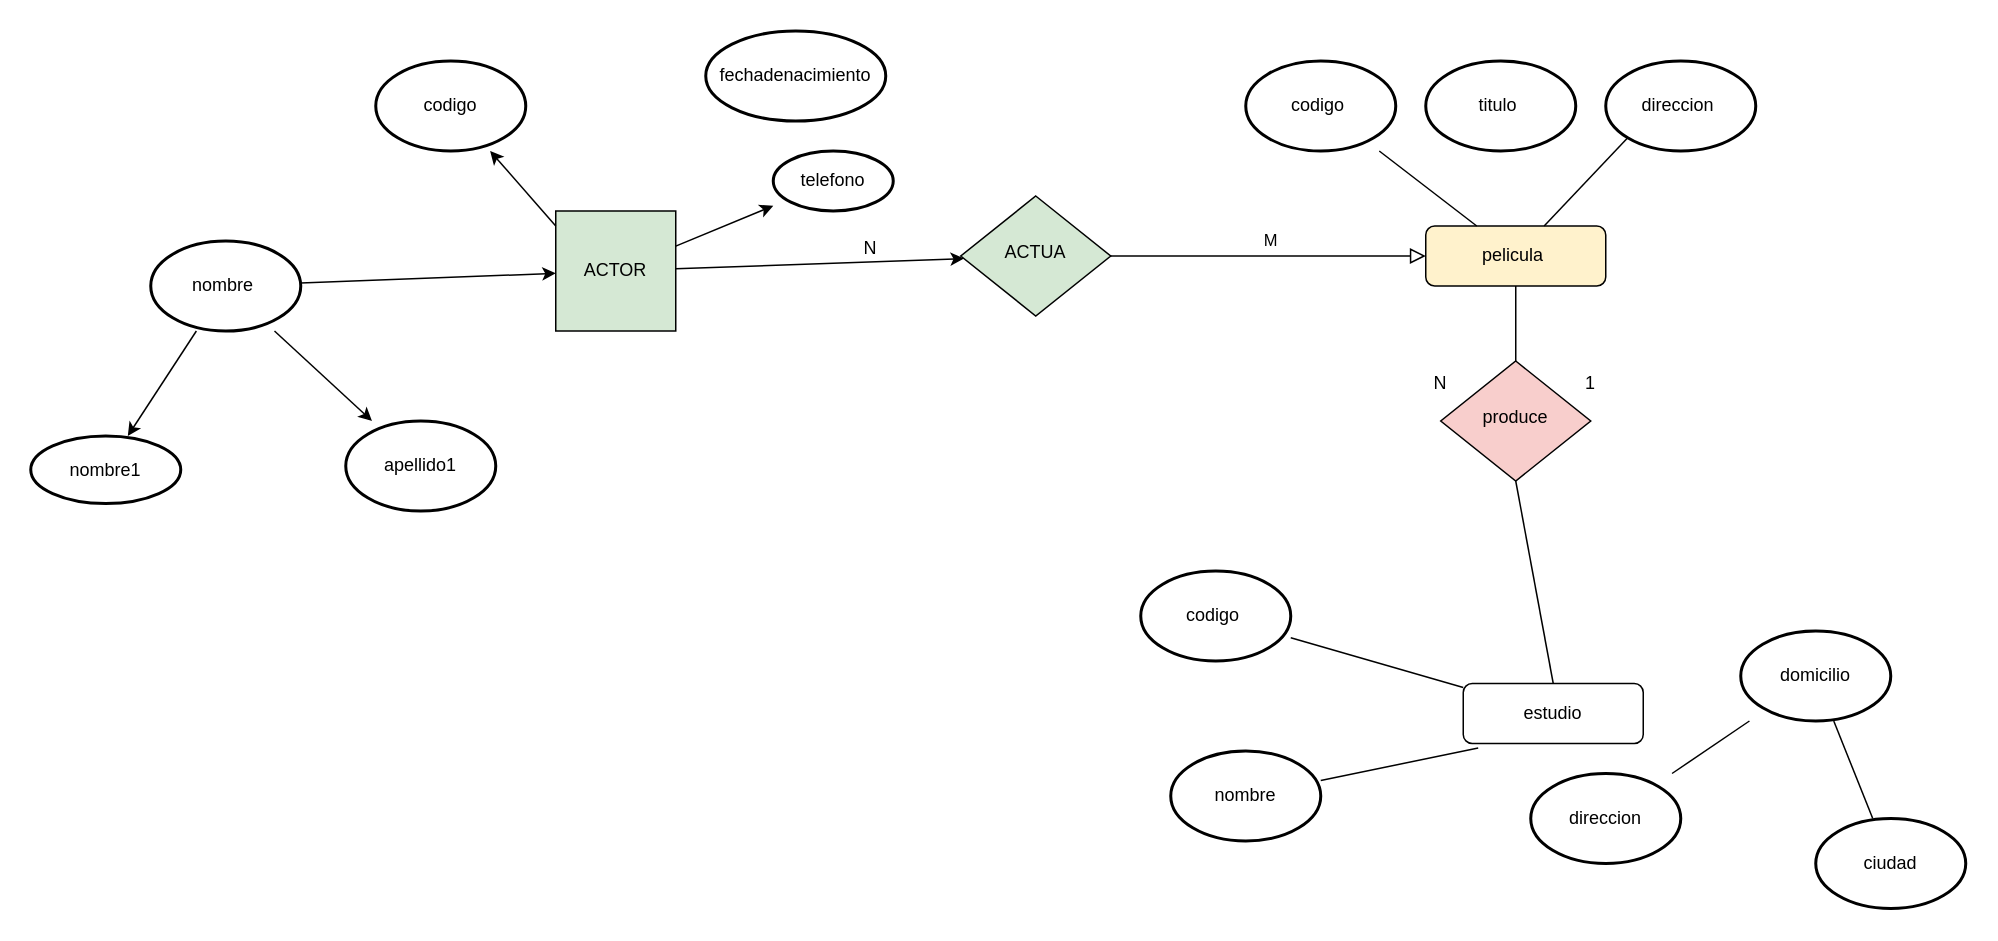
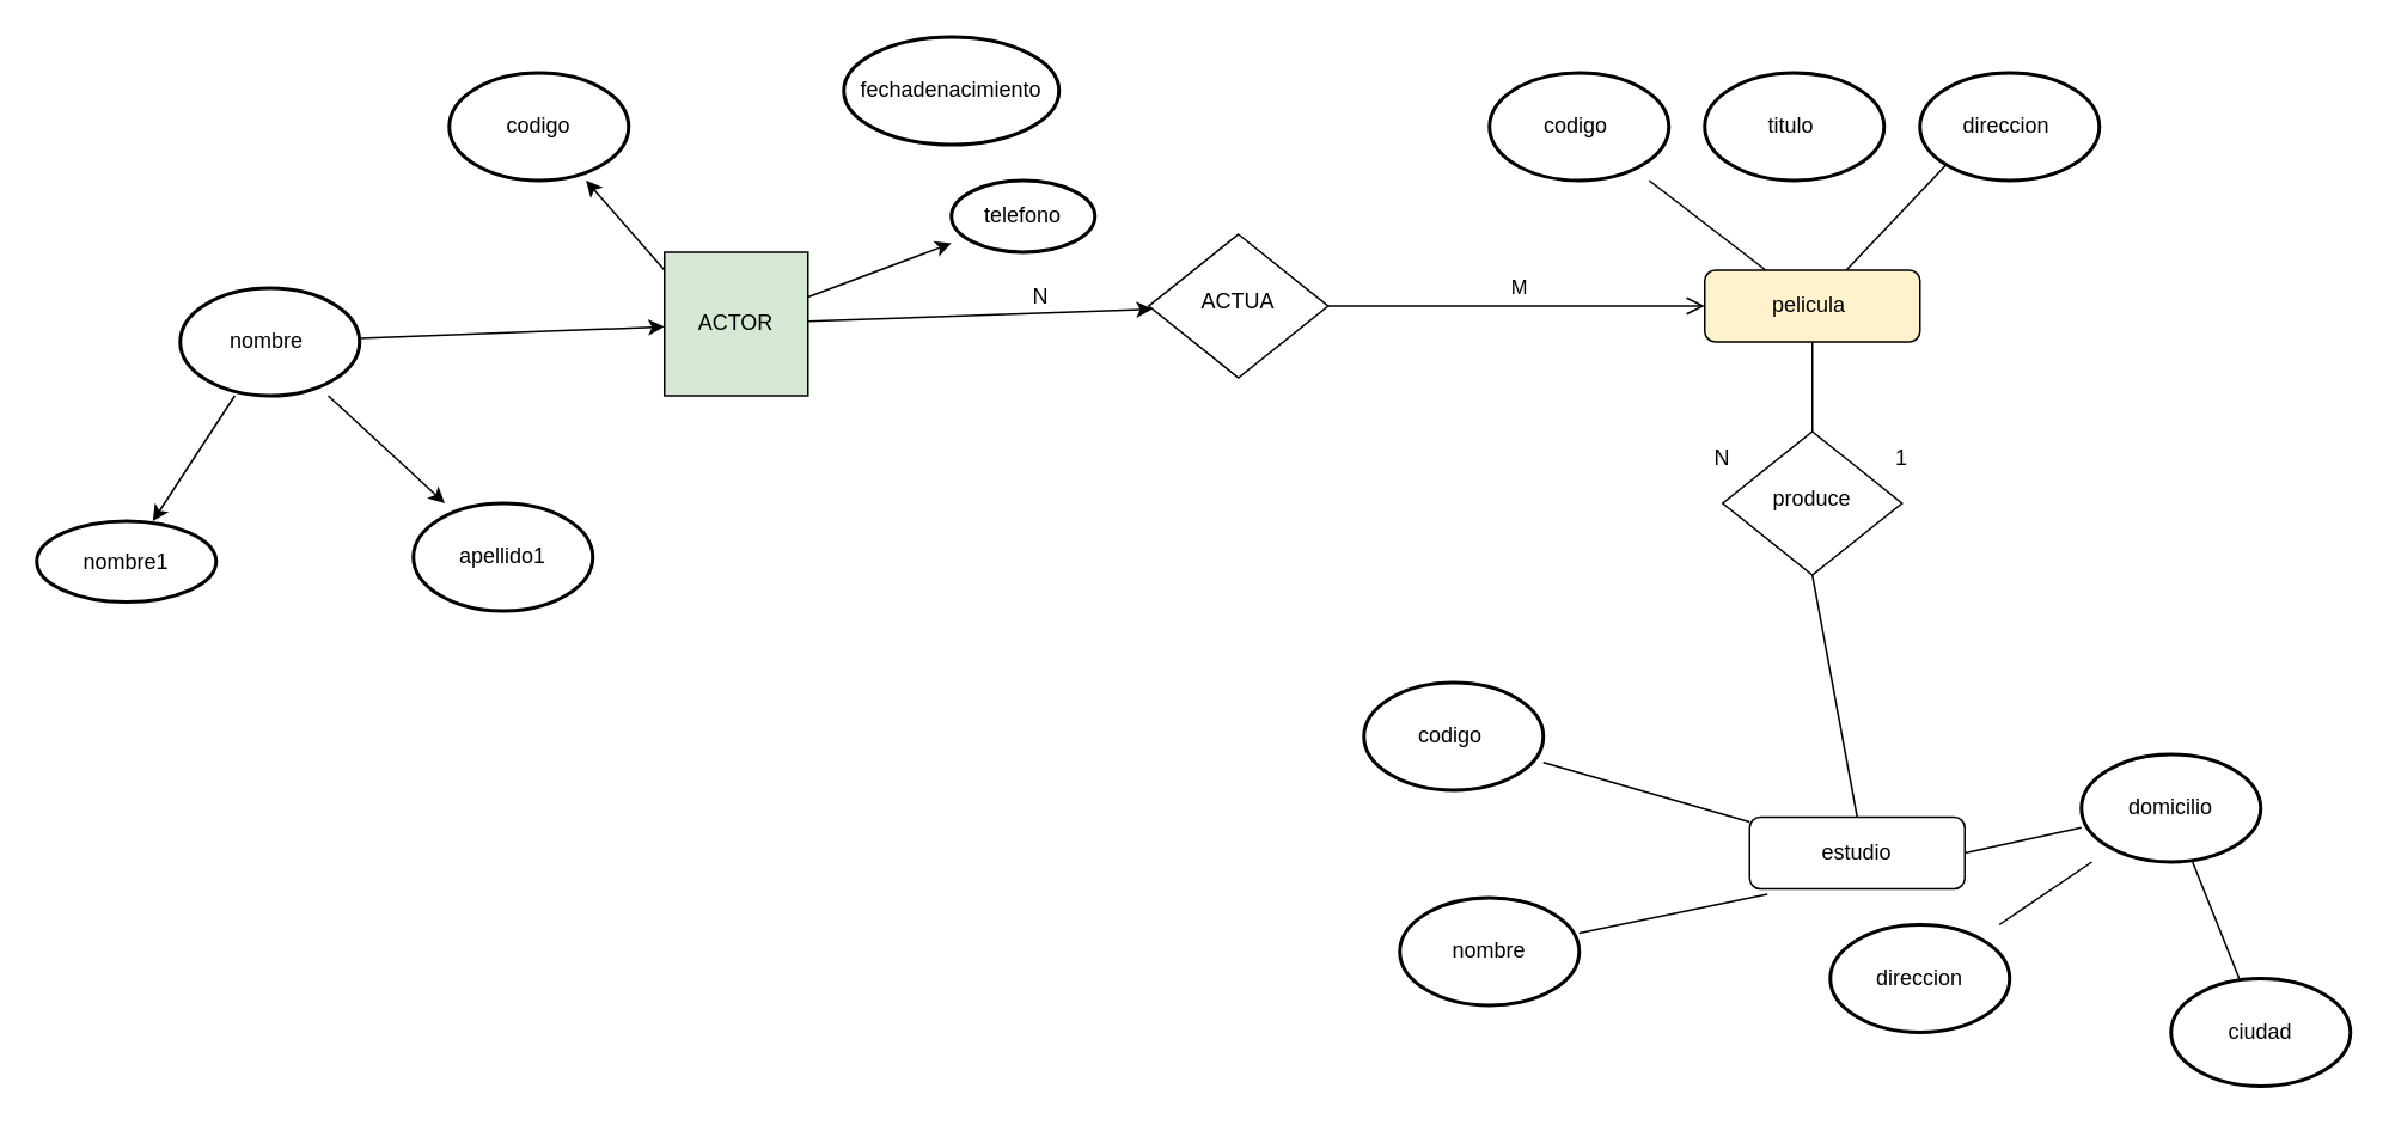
  <mxCell id="0" />
  <mxCell id="1" parent="0" />
- <mxCell id="2" value="&amp;nbsp;M" style="edgeStyle=orthogonalEdgeStyle;rounded=0;html=1;jettySize=auto;orthogonalLoop=1;fontSize=11;endArrow=block;endFill=0;endSize=8;strokeWidth=1;shadow=0;labelBackgroundColor=none;" parent="1" source="3" target="4" edge="1"><mxGeometry y="10" relative="1" as="geometry"><mxPoint as="offset" /></mxGeometry></mxCell>
- <mxCell id="3" value="ACTUA" style="rhombus;whiteSpace=wrap;html=1;shadow=0;fontFamily=Helvetica;fontSize=12;align=center;strokeWidth=1;spacing=6;spacingTop=-4;fillColor=#d5e8d4;" parent="1" vertex="1"><mxGeometry x="640" y="130" width="100" height="80" as="geometry" /></mxCell>
+ <mxCell id="2" value="&amp;nbsp;M" style="edgeStyle=orthogonalEdgeStyle;rounded=0;html=1;jettySize=auto;orthogonalLoop=1;fontSize=11;endArrow=open;endFill=0;endSize=8;strokeWidth=1;shadow=0;labelBackgroundColor=none;" parent="1" source="3" target="4" edge="1"><mxGeometry y="10" relative="1" as="geometry"><mxPoint as="offset" /></mxGeometry></mxCell>
+ <mxCell id="3" value="ACTUA" style="rhombus;whiteSpace=wrap;html=1;shadow=0;fontFamily=Helvetica;fontSize=12;align=center;strokeWidth=1;spacing=6;spacingTop=-4;" parent="1" vertex="1"><mxGeometry x="640" y="130" width="100" height="80" as="geometry" /></mxCell>
  <mxCell id="4" value="pelicula&amp;nbsp;" style="rounded=1;whiteSpace=wrap;html=1;fontSize=12;glass=0;strokeWidth=1;shadow=0;fillColor=#fff2cc;" parent="1" vertex="1"><mxGeometry x="950" y="150" width="120" height="40" as="geometry" /></mxCell>
- <mxCell id="5" value="produce" style="rhombus;whiteSpace=wrap;html=1;shadow=0;fontFamily=Helvetica;fontSize=12;align=center;strokeWidth=1;spacing=6;spacingTop=-4;fillColor=#f8cecc;" parent="1" vertex="1"><mxGeometry x="960" y="240" width="100" height="80" as="geometry" /></mxCell>
+ <mxCell id="5" value="produce" style="rhombus;whiteSpace=wrap;html=1;shadow=0;fontFamily=Helvetica;fontSize=12;align=center;strokeWidth=1;spacing=6;spacingTop=-4;" parent="1" vertex="1"><mxGeometry x="960" y="240" width="100" height="80" as="geometry" /></mxCell>
  <mxCell id="6" value="estudio" style="rounded=1;whiteSpace=wrap;html=1;fontSize=12;glass=0;strokeWidth=1;shadow=0;" parent="1" vertex="1"><mxGeometry x="975" y="455" width="120" height="40" as="geometry" /></mxCell>
  <mxCell id="7" value="ACTOR" style="whiteSpace=wrap;html=1;aspect=fixed;fillColor=#d5e8d4;" vertex="1" parent="1"><mxGeometry x="370" y="140" width="80" height="80" as="geometry" /></mxCell>
  <mxCell id="8" value="fechadenacimiento" style="strokeWidth=2;html=1;shape=mxgraph.flowchart.start_1;whiteSpace=wrap;" vertex="1" parent="1"><mxGeometry x="470" y="20" width="120" height="60" as="geometry" /></mxCell>
  <mxCell id="9" value="" style="endArrow=none;html=1;rounded=0;exitX=0.5;exitY=0;exitDx=0;exitDy=0;" edge="1" parent="1" source="5"><mxGeometry width="50" height="50" relative="1" as="geometry"><mxPoint x="970" y="190" as="sourcePoint" /><mxPoint x="1010" y="190" as="targetPoint" /><Array as="points"><mxPoint x="1010" y="220" /></Array></mxGeometry></mxCell>
  <mxCell id="10" value="codigo" style="strokeWidth=2;html=1;shape=mxgraph.flowchart.start_1;whiteSpace=wrap;" vertex="1" parent="1"><mxGeometry x="250" y="40" width="100" height="60" as="geometry" /></mxCell>
- <mxCell id="11" value="telefono" style="strokeWidth=2;html=1;shape=mxgraph.flowchart.start_1;whiteSpace=wrap;" vertex="1" parent="1"><mxGeometry x="515" y="100" width="80" height="40" as="geometry" /></mxCell>
+ <mxCell id="11" value="telefono" style="strokeWidth=2;html=1;shape=mxgraph.flowchart.start_1;whiteSpace=wrap;" vertex="1" parent="1"><mxGeometry x="530" y="100" width="80" height="40" as="geometry" /></mxCell>
  <mxCell id="12" value="nombre&amp;nbsp;" style="strokeWidth=2;html=1;shape=mxgraph.flowchart.start_1;whiteSpace=wrap;" vertex="1" parent="1"><mxGeometry x="100" y="160" width="100" height="60" as="geometry" /></mxCell>
  <mxCell id="13" value="nombre1" style="strokeWidth=2;html=1;shape=mxgraph.flowchart.start_1;whiteSpace=wrap;" vertex="1" parent="1"><mxGeometry x="20" y="290" width="100" height="45" as="geometry" /></mxCell>
  <mxCell id="14" value="apellido1" style="strokeWidth=2;html=1;shape=mxgraph.flowchart.start_1;whiteSpace=wrap;" vertex="1" parent="1"><mxGeometry x="230" y="280" width="100" height="60" as="geometry" /></mxCell>
  <mxCell id="15" value="" style="endArrow=classic;html=1;rounded=0;" edge="1" parent="1" source="12" target="14"><mxGeometry width="50" height="50" relative="1" as="geometry"><mxPoint x="780" y="370" as="sourcePoint" /><mxPoint x="830" y="320" as="targetPoint" /><Array as="points" /></mxGeometry></mxCell>
  <mxCell id="16" value="" style="endArrow=classic;html=1;rounded=0;" edge="1" parent="1" source="12" target="13"><mxGeometry width="50" height="50" relative="1" as="geometry"><mxPoint x="370" y="370" as="sourcePoint" /><mxPoint x="420" y="320" as="targetPoint" /></mxGeometry></mxCell>
  <mxCell id="17" value="" style="endArrow=classic;html=1;rounded=0;exitX=0;exitY=0.125;exitDx=0;exitDy=0;exitPerimeter=0;" edge="1" parent="1" source="7" target="10"><mxGeometry width="50" height="50" relative="1" as="geometry"><mxPoint x="370" y="370" as="sourcePoint" /><mxPoint x="420" y="320" as="targetPoint" /></mxGeometry></mxCell>
  <mxCell id="18" value="" style="endArrow=classic;html=1;rounded=0;" edge="1" parent="1" source="7" target="11"><mxGeometry width="50" height="50" relative="1" as="geometry"><mxPoint x="400" y="180" as="sourcePoint" /><mxPoint x="356" y="130" as="targetPoint" /></mxGeometry></mxCell>
  <mxCell id="19" value="" style="endArrow=classic;html=1;rounded=0;" edge="1" parent="1" source="12" target="7"><mxGeometry width="50" height="50" relative="1" as="geometry"><mxPoint x="420" y="200" as="sourcePoint" /><mxPoint x="376" y="150" as="targetPoint" /></mxGeometry></mxCell>
  <mxCell id="20" value="" style="endArrow=classic;html=1;rounded=0;verticalAlign=bottom;" edge="1" parent="1" source="7" target="3"><mxGeometry width="50" height="50" relative="1" as="geometry"><mxPoint x="430" y="210" as="sourcePoint" /><mxPoint x="386" y="160" as="targetPoint" /></mxGeometry></mxCell>
  <mxCell id="21" value="direccion&amp;nbsp;" style="strokeWidth=2;html=1;shape=mxgraph.flowchart.start_1;whiteSpace=wrap;" vertex="1" parent="1"><mxGeometry x="1070" y="40" width="100" height="60" as="geometry" /></mxCell>
  <mxCell id="22" value="titulo&amp;nbsp;" style="strokeWidth=2;html=1;shape=mxgraph.flowchart.start_1;whiteSpace=wrap;" vertex="1" parent="1"><mxGeometry x="950" y="40" width="100" height="60" as="geometry" /></mxCell>
  <mxCell id="23" value="codigo&amp;nbsp;" style="strokeWidth=2;html=1;shape=mxgraph.flowchart.start_1;whiteSpace=wrap;" vertex="1" parent="1"><mxGeometry x="830" y="40" width="100" height="60" as="geometry" /></mxCell>
  <mxCell id="24" value="" style="endArrow=none;html=1;rounded=0;" edge="1" parent="1" source="4" target="23"><mxGeometry width="50" height="50" relative="1" as="geometry"><mxPoint x="670" y="370" as="sourcePoint" /><mxPoint x="720" y="320" as="targetPoint" /></mxGeometry></mxCell>
  <mxCell id="25" value="" style="endArrow=none;html=1;rounded=0;entryX=0.145;entryY=0.855;entryDx=0;entryDy=0;entryPerimeter=0;" edge="1" parent="1" source="4" target="21"><mxGeometry width="50" height="50" relative="1" as="geometry"><mxPoint x="1004" y="170" as="sourcePoint" /><mxPoint x="939" y="120" as="targetPoint" /></mxGeometry></mxCell>
  <mxCell id="26" value="nombre" style="strokeWidth=2;html=1;shape=mxgraph.flowchart.start_1;whiteSpace=wrap;" vertex="1" parent="1"><mxGeometry x="780" y="500" width="100" height="60" as="geometry" /></mxCell>
  <mxCell id="27" value="codigo&amp;nbsp;" style="strokeWidth=2;html=1;shape=mxgraph.flowchart.start_1;whiteSpace=wrap;" vertex="1" parent="1"><mxGeometry x="760" y="380" width="100" height="60" as="geometry" /></mxCell>
  <mxCell id="28" value="direccion" style="strokeWidth=2;html=1;shape=mxgraph.flowchart.start_1;whiteSpace=wrap;" vertex="1" parent="1"><mxGeometry x="1020" y="515" width="100" height="60" as="geometry" /></mxCell>
  <mxCell id="29" value="domicilio" style="strokeWidth=2;html=1;shape=mxgraph.flowchart.start_1;whiteSpace=wrap;" vertex="1" parent="1"><mxGeometry x="1160" y="420" width="100" height="60" as="geometry" /></mxCell>
  <mxCell id="30" value="ciudad" style="strokeWidth=2;html=1;shape=mxgraph.flowchart.start_1;whiteSpace=wrap;" vertex="1" parent="1"><mxGeometry x="1210" y="545" width="100" height="60" as="geometry" /></mxCell>
  <mxCell id="31" value="" style="endArrow=none;html=1;rounded=0;entryX=0.083;entryY=1.075;entryDx=0;entryDy=0;entryPerimeter=0;" edge="1" parent="1" source="26" target="6"><mxGeometry width="50" height="50" relative="1" as="geometry"><mxPoint x="670" y="370" as="sourcePoint" /><mxPoint x="720" y="320" as="targetPoint" /></mxGeometry></mxCell>
  <mxCell id="32" value="" style="endArrow=none;html=1;rounded=0;" edge="1" parent="1" source="27" target="6"><mxGeometry width="50" height="50" relative="1" as="geometry"><mxPoint x="880" y="440" as="sourcePoint" /><mxPoint x="930" y="390" as="targetPoint" /></mxGeometry></mxCell>
+ <mxCell id="33" value="" style="endArrow=none;html=1;rounded=0;exitX=1;exitY=0.5;exitDx=0;exitDy=0;" edge="1" parent="1" source="6" target="29"><mxGeometry width="50" height="50" relative="1" as="geometry"><mxPoint x="670" y="370" as="sourcePoint" /><mxPoint x="720" y="320" as="targetPoint" /></mxGeometry></mxCell>
  <mxCell id="34" value="" style="endArrow=none;html=1;rounded=0;" edge="1" parent="1" source="28" target="29"><mxGeometry width="50" height="50" relative="1" as="geometry"><mxPoint x="1040" y="700" as="sourcePoint" /><mxPoint x="1090" y="650" as="targetPoint" /></mxGeometry></mxCell>
  <mxCell id="35" value="" style="endArrow=none;html=1;rounded=0;" edge="1" parent="1" source="30" target="29"><mxGeometry width="50" height="50" relative="1" as="geometry"><mxPoint x="670" y="370" as="sourcePoint" /><mxPoint x="720" y="320" as="targetPoint" /></mxGeometry></mxCell>
  <mxCell id="36" value="N" style="text;html=1;align=center;verticalAlign=middle;whiteSpace=wrap;rounded=0;" vertex="1" parent="1"><mxGeometry x="550" y="150" width="60" height="30" as="geometry" /></mxCell>
  <mxCell id="37" value="N" style="text;html=1;align=center;verticalAlign=middle;whiteSpace=wrap;rounded=0;" vertex="1" parent="1"><mxGeometry x="930" y="240" width="60" height="30" as="geometry" /></mxCell>
  <mxCell id="38" value="" style="endArrow=none;html=1;rounded=0;entryX=0.5;entryY=1;entryDx=0;entryDy=0;exitX=0.5;exitY=0;exitDx=0;exitDy=0;" edge="1" parent="1" source="6" target="5"><mxGeometry width="50" height="50" relative="1" as="geometry"><mxPoint x="700" y="340" as="sourcePoint" /><mxPoint x="750" y="290" as="targetPoint" /></mxGeometry></mxCell>
  <mxCell id="39" value="1" style="text;html=1;align=center;verticalAlign=middle;whiteSpace=wrap;rounded=0;" vertex="1" parent="1"><mxGeometry x="1030" y="240" width="60" height="30" as="geometry" /></mxCell>
